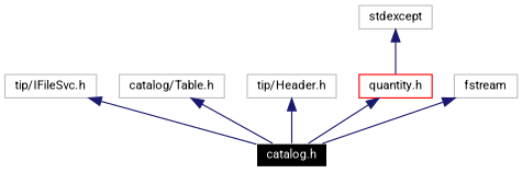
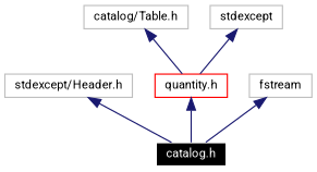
  digraph {
    fontname=Roboto
    node [color=grey75 fontname=Roboto fontsize=10 shape=record]
    edge [color=midnightblue dir=back fontname=Roboto fontsize=10 labelfontname=Helvetica labelfontsize=10 style=solid]
    n1 [color=white fillcolor=black fontcolor=white height=0.2 label="catalog.h" style=filled width=0.4]
-   n2 [height=0.2 label="tip/IFileSvc.h" width=0.4]
    n3 [height=0.2 label="catalog/Table.h" width=0.4]
-   n4 [height=0.2 label="tip/Header.h" width=0.4]
+   n4 [height=0.2 label="stdexcept/Header.h" width=0.4]
    n5 [color=red height=0.2 label="quantity.h" width=0.4]
    n6 [height=0.2 label=fstream width=0.4]
    n7 [height=0.2 label=stdexcept width=0.4]
-   n2 -> n1
-   n3 -> n1
+   n3 -> n5
    n4 -> n1
    n5 -> n1
    n6 -> n1
    n7 -> n5
  }
